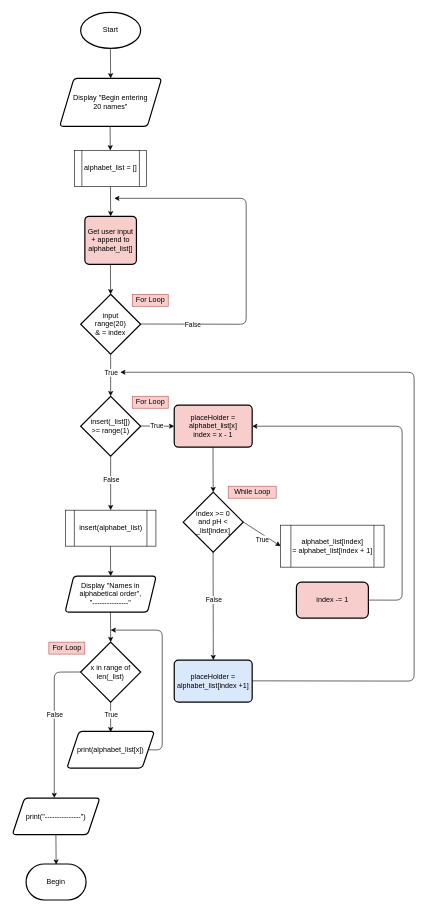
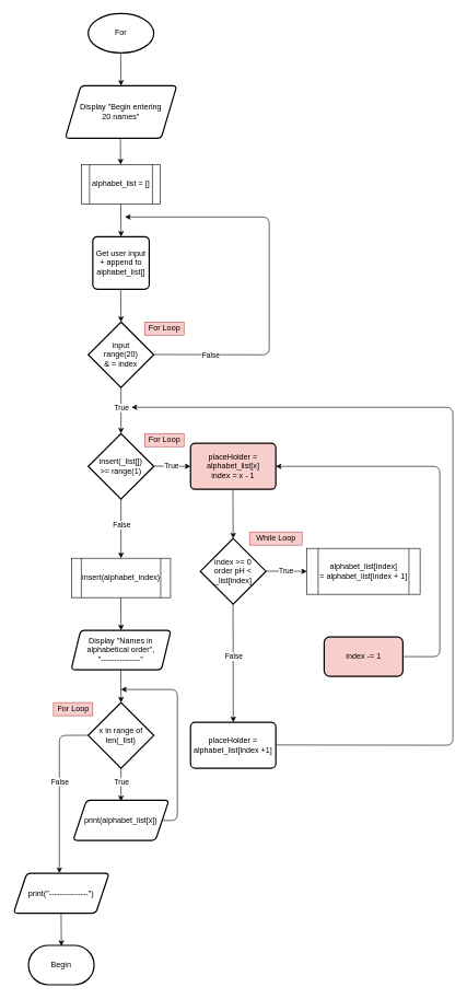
  <mxCell id="0" />
  <mxCell id="1" parent="0" />
- <mxCell id="2" value="Start" style="strokeWidth=2;html=1;shape=mxgraph.flowchart.start_1;whiteSpace=wrap;" vertex="1" parent="1"><mxGeometry x="134" y="20" width="100" height="60" as="geometry" /></mxCell>
+ <mxCell id="2" value="For" style="strokeWidth=2;html=1;shape=mxgraph.flowchart.start_1;whiteSpace=wrap;" vertex="1" parent="1"><mxGeometry x="134" y="20" width="100" height="60" as="geometry" /></mxCell>
  <mxCell id="3" value="" style="endArrow=classic;html=1;" edge="1" parent="1"><mxGeometry width="50" height="50" relative="1" as="geometry"><mxPoint x="183" y="200" as="sourcePoint" /><mxPoint x="183.42" y="250" as="targetPoint" /></mxGeometry></mxCell>
  <mxCell id="4" value="" style="endArrow=classic;html=1;" edge="1" parent="1"><mxGeometry width="50" height="50" relative="1" as="geometry"><mxPoint x="183.66" y="310" as="sourcePoint" /><mxPoint x="184.08" y="360" as="targetPoint" /></mxGeometry></mxCell>
  <mxCell id="5" value="input&lt;br&gt;range(20)&lt;br&gt;&amp;amp; = index" style="strokeWidth=2;html=1;shape=mxgraph.flowchart.decision;whiteSpace=wrap;" vertex="1" parent="1"><mxGeometry x="134" y="490" width="100" height="100" as="geometry" /></mxCell>
  <mxCell id="6" value="" style="endArrow=classic;html=1;" edge="1" parent="1"><mxGeometry width="50" height="50" relative="1" as="geometry"><mxPoint x="184" y="590" as="sourcePoint" /><mxPoint x="184" y="660" as="targetPoint" /></mxGeometry></mxCell>
  <mxCell id="7" value="True" style="edgeLabel;html=1;align=center;verticalAlign=middle;resizable=0;points=[];" vertex="1" connectable="0" parent="6"><mxGeometry x="-0.214" y="1" relative="1" as="geometry"><mxPoint x="-1" y="2.41" as="offset" /></mxGeometry></mxCell>
  <mxCell id="8" value="" style="endArrow=classic;html=1;" edge="1" parent="1"><mxGeometry width="50" height="50" relative="1" as="geometry"><mxPoint x="183.58" y="80" as="sourcePoint" /><mxPoint x="184" y="130" as="targetPoint" /></mxGeometry></mxCell>
  <mxCell id="9" value="Display &quot;Begin entering&lt;br&gt;20 names&quot;" style="shape=parallelogram;html=1;strokeWidth=2;perimeter=parallelogramPerimeter;whiteSpace=wrap;rounded=1;arcSize=12;size=0.14;" vertex="1" parent="1"><mxGeometry x="99" y="130" width="170" height="80" as="geometry" /></mxCell>
  <mxCell id="10" value="" style="endArrow=classic;html=1;" edge="1" parent="1"><mxGeometry width="50" height="50" relative="1" as="geometry"><mxPoint x="234" y="539.58" as="sourcePoint" /><mxPoint x="190" y="330" as="targetPoint" /><Array as="points"><mxPoint x="410" y="540" /><mxPoint x="410" y="330" /></Array></mxGeometry></mxCell>
  <mxCell id="11" value="False" style="edgeLabel;html=1;align=center;verticalAlign=middle;resizable=0;points=[];" vertex="1" connectable="0" parent="10"><mxGeometry x="-0.19" y="-1" relative="1" as="geometry"><mxPoint x="-91" y="69.83" as="offset" /></mxGeometry></mxCell>
- <mxCell id="12" value="Get user input + append to alphabet_list[]" style="rounded=1;whiteSpace=wrap;html=1;absoluteArcSize=1;arcSize=14;strokeWidth=2;fillColor=#f8cecc;" vertex="1" parent="1"><mxGeometry x="141" y="360" width="86" height="80" as="geometry" /></mxCell>
+ <mxCell id="12" value="Get user input + append to alphabet_list[]" style="rounded=1;whiteSpace=wrap;html=1;absoluteArcSize=1;arcSize=14;strokeWidth=2;" vertex="1" parent="1"><mxGeometry x="141" y="360" width="86" height="80" as="geometry" /></mxCell>
  <mxCell id="13" value="" style="endArrow=classic;html=1;" edge="1" parent="1"><mxGeometry width="50" height="50" relative="1" as="geometry"><mxPoint x="183.58" y="440" as="sourcePoint" /><mxPoint x="184" y="490" as="targetPoint" /></mxGeometry></mxCell>
  <mxCell id="14" value="" style="edgeStyle=orthogonalEdgeStyle;rounded=0;orthogonalLoop=1;jettySize=auto;html=1;" edge="1" parent="1" source="16"><mxGeometry relative="1" as="geometry"><mxPoint x="184" y="850" as="targetPoint" /></mxGeometry></mxCell>
  <mxCell id="15" value="False" style="edgeLabel;html=1;align=center;verticalAlign=middle;resizable=0;points=[];" vertex="1" connectable="0" parent="14"><mxGeometry x="-0.304" y="-2" relative="1" as="geometry"><mxPoint x="2" y="8.33" as="offset" /></mxGeometry></mxCell>
  <mxCell id="16" value="insert(_list[])&lt;br&gt;&amp;gt;= range(1)" style="strokeWidth=2;html=1;shape=mxgraph.flowchart.decision;whiteSpace=wrap;direction=south;" vertex="1" parent="1"><mxGeometry x="134" y="660" width="100" height="100" as="geometry" /></mxCell>
  <mxCell id="17" value="" style="endArrow=classic;html=1;entryX=0;entryY=0.5;entryDx=0;entryDy=0;" edge="1" parent="1" target="19"><mxGeometry width="50" height="50" relative="1" as="geometry"><mxPoint x="234" y="709.66" as="sourcePoint" /><mxPoint x="284.42" y="709.66" as="targetPoint" /></mxGeometry></mxCell>
  <mxCell id="18" value="True" style="edgeLabel;html=1;align=center;verticalAlign=middle;resizable=0;points=[];" vertex="1" connectable="0" parent="17"><mxGeometry x="-0.422" y="-1" relative="1" as="geometry"><mxPoint x="10.17" y="-0.76" as="offset" /></mxGeometry></mxCell>
  <mxCell id="19" value="placeHolder = alphabet_list[x]&lt;br&gt;index = x - 1" style="rounded=1;whiteSpace=wrap;html=1;absoluteArcSize=1;arcSize=14;strokeWidth=2;fillColor=#f8cecc;" vertex="1" parent="1"><mxGeometry x="290" y="675" width="130" height="70" as="geometry" /></mxCell>
  <mxCell id="20" value="" style="endArrow=classic;html=1;" edge="1" parent="1"><mxGeometry width="50" height="50" relative="1" as="geometry"><mxPoint x="354.66" y="745" as="sourcePoint" /><mxPoint x="355" y="820" as="targetPoint" /></mxGeometry></mxCell>
- <mxCell id="21" value="index &amp;gt;= 0&lt;br&gt;and pH &amp;lt;&lt;br&gt;_list[index]" style="strokeWidth=2;html=1;shape=mxgraph.flowchart.decision;whiteSpace=wrap;" vertex="1" parent="1"><mxGeometry x="305" y="820" width="100" height="100" as="geometry" /></mxCell>
+ <mxCell id="21" value="index &amp;gt;= 0&lt;br&gt;order pH &amp;lt;&lt;br&gt;_list[index]" style="strokeWidth=2;html=1;shape=mxgraph.flowchart.decision;whiteSpace=wrap;" vertex="1" parent="1"><mxGeometry x="305" y="820" width="100" height="100" as="geometry" /></mxCell>
  <mxCell id="22" value="" style="endArrow=classic;html=1;entryX=0;entryY=0.5;entryDx=0;entryDy=0;" edge="1" parent="1" target="33"><mxGeometry width="50" height="50" relative="1" as="geometry"><mxPoint x="405" y="869.66" as="sourcePoint" /><mxPoint x="460" y="870" as="targetPoint" /></mxGeometry></mxCell>
  <mxCell id="23" value="True" style="edgeLabel;html=1;align=center;verticalAlign=middle;resizable=0;points=[];" vertex="1" connectable="0" parent="22"><mxGeometry x="0.389" y="1" relative="1" as="geometry"><mxPoint x="-12.94" y="1.1" as="offset" /></mxGeometry></mxCell>
  <mxCell id="24" value="" style="endArrow=classic;html=1;" edge="1" parent="1"><mxGeometry width="50" height="50" relative="1" as="geometry"><mxPoint x="354.83" y="920" as="sourcePoint" /><mxPoint x="355.17" y="1100" as="targetPoint" /></mxGeometry></mxCell>
  <mxCell id="25" value="False" style="edgeLabel;html=1;align=center;verticalAlign=middle;resizable=0;points=[];" vertex="1" connectable="0" parent="24"><mxGeometry x="-0.52" y="-1" relative="1" as="geometry"><mxPoint x="1.26" y="36.66" as="offset" /></mxGeometry></mxCell>
  <mxCell id="26" value="index -= 1" style="whiteSpace=wrap;html=1;rounded=1;strokeWidth=2;arcSize=14;fillColor=#f8cecc;" vertex="1" parent="1"><mxGeometry x="493.75" y="970" width="120" height="60" as="geometry" /></mxCell>
- <mxCell id="27" value="placeHolder = alphabet_list[index +1]" style="rounded=1;whiteSpace=wrap;html=1;absoluteArcSize=1;arcSize=14;strokeWidth=2;fillColor=#dae8fc;" vertex="1" parent="1"><mxGeometry x="290" y="1100" width="130" height="70" as="geometry" /></mxCell>
+ <mxCell id="27" value="placeHolder = alphabet_list[index +1]" style="rounded=1;whiteSpace=wrap;html=1;absoluteArcSize=1;arcSize=14;strokeWidth=2;" vertex="1" parent="1"><mxGeometry x="290" y="1100" width="130" height="70" as="geometry" /></mxCell>
  <mxCell id="28" value="" style="endArrow=classic;html=1;" edge="1" parent="1"><mxGeometry width="50" height="50" relative="1" as="geometry"><mxPoint x="420" y="1134.58" as="sourcePoint" /><mxPoint x="200" y="620" as="targetPoint" /><Array as="points"><mxPoint x="690" y="1135" /><mxPoint x="690" y="620" /></Array></mxGeometry></mxCell>
  <mxCell id="29" value="For Loop" style="text;html=1;align=center;verticalAlign=middle;resizable=0;points=[];autosize=1;fillColor=#f8cecc;strokeColor=#b85450;" vertex="1" parent="1"><mxGeometry x="220" y="660" width="60" height="20" as="geometry" /></mxCell>
  <mxCell id="30" value="While Loop" style="text;html=1;align=center;verticalAlign=middle;resizable=0;points=[];autosize=1;fillColor=#f8cecc;strokeColor=#b85450;" vertex="1" parent="1"><mxGeometry x="380" y="810" width="80" height="20" as="geometry" /></mxCell>
  <mxCell id="31" value="For Loop" style="text;html=1;align=center;verticalAlign=middle;resizable=0;points=[];autosize=1;fillColor=#f8cecc;strokeColor=#b85450;" vertex="1" parent="1"><mxGeometry x="220" y="490" width="60" height="20" as="geometry" /></mxCell>
  <mxCell id="32" value="alphabet_list = []" style="shape=process;whiteSpace=wrap;html=1;backgroundOutline=1;" vertex="1" parent="1"><mxGeometry x="124" y="250" width="120" height="60" as="geometry" /></mxCell>
- <mxCell id="33" value="&lt;span&gt;alphabet_list[index]&lt;/span&gt;&lt;br&gt;&lt;span&gt;= alphabet_list[index + 1]&lt;/span&gt;" style="shape=process;whiteSpace=wrap;html=1;backgroundOutline=1;" vertex="1" parent="1"><mxGeometry x="467.5" y="875" width="172.5" height="70" as="geometry" /></mxCell>
+ <mxCell id="33" value="&lt;span&gt;alphabet_list[index]&lt;/span&gt;&lt;br&gt;&lt;span&gt;= alphabet_list[index + 1]&lt;/span&gt;" style="shape=process;whiteSpace=wrap;html=1;backgroundOutline=1;" vertex="1" parent="1"><mxGeometry x="467.5" y="835" width="172.5" height="70" as="geometry" /></mxCell>
  <mxCell id="34" value="" style="endArrow=classic;html=1;entryX=1;entryY=0.5;entryDx=0;entryDy=0;" edge="1" parent="1" target="19"><mxGeometry width="50" height="50" relative="1" as="geometry"><mxPoint x="613.75" y="999.92" as="sourcePoint" /><mxPoint x="680" y="999.92" as="targetPoint" /><Array as="points"><mxPoint x="670" y="1000" /><mxPoint x="670" y="710" /></Array></mxGeometry></mxCell>
- <mxCell id="35" value="insert(alphabet_list)" style="shape=process;whiteSpace=wrap;html=1;backgroundOutline=1;" vertex="1" parent="1"><mxGeometry x="108.5" y="850" width="151" height="60" as="geometry" /></mxCell>
+ <mxCell id="35" value="insert(alphabet_index)" style="shape=process;whiteSpace=wrap;html=1;backgroundOutline=1;" vertex="1" parent="1"><mxGeometry x="108.5" y="850" width="151" height="60" as="geometry" /></mxCell>
  <mxCell id="36" value="" style="endArrow=classic;html=1;" edge="1" parent="1"><mxGeometry width="50" height="50" relative="1" as="geometry"><mxPoint x="183.66" y="910" as="sourcePoint" /><mxPoint x="184.08" y="960" as="targetPoint" /></mxGeometry></mxCell>
  <mxCell id="37" value="Display &quot;Names in&lt;br&gt;alphabetical order&quot;,&lt;br&gt;&quot;---------------&quot;" style="shape=parallelogram;html=1;strokeWidth=2;perimeter=parallelogramPerimeter;whiteSpace=wrap;rounded=1;arcSize=12;size=0.095;" vertex="1" parent="1"><mxGeometry x="108" y="960" width="152" height="60" as="geometry" /></mxCell>
  <mxCell id="38" value="" style="endArrow=classic;html=1;" edge="1" parent="1"><mxGeometry width="50" height="50" relative="1" as="geometry"><mxPoint x="183.66" y="1020" as="sourcePoint" /><mxPoint x="184.08" y="1070" as="targetPoint" /></mxGeometry></mxCell>
  <mxCell id="39" value="x in range of&lt;br&gt;len(_list)" style="strokeWidth=2;html=1;shape=mxgraph.flowchart.decision;whiteSpace=wrap;direction=south;" vertex="1" parent="1"><mxGeometry x="134" y="1070" width="100" height="100" as="geometry" /></mxCell>
  <mxCell id="40" value="For Loop" style="text;html=1;align=center;verticalAlign=middle;resizable=0;points=[];autosize=1;fillColor=#f8cecc;strokeColor=#b85450;" vertex="1" parent="1"><mxGeometry x="81" y="1070" width="60" height="20" as="geometry" /></mxCell>
  <mxCell id="41" value="" style="endArrow=classic;html=1;" edge="1" parent="1"><mxGeometry width="50" height="50" relative="1" as="geometry"><mxPoint x="183.97" y="1170" as="sourcePoint" /><mxPoint x="183.97" y="1220.34" as="targetPoint" /></mxGeometry></mxCell>
  <mxCell id="42" value="True" style="edgeLabel;html=1;align=center;verticalAlign=middle;resizable=0;points=[];" vertex="1" connectable="0" parent="41"><mxGeometry x="-0.363" y="-1" relative="1" as="geometry"><mxPoint x="1.03" y="4.14" as="offset" /></mxGeometry></mxCell>
  <mxCell id="43" value="print(alphabet_list[x])" style="shape=parallelogram;html=1;strokeWidth=2;perimeter=parallelogramPerimeter;whiteSpace=wrap;rounded=1;arcSize=12;size=0.14;" vertex="1" parent="1"><mxGeometry x="111" y="1219" width="146" height="61" as="geometry" /></mxCell>
  <mxCell id="44" value="" style="endArrow=classic;html=1;" edge="1" parent="1"><mxGeometry width="50" height="50" relative="1" as="geometry"><mxPoint x="134" y="1119.83" as="sourcePoint" /><mxPoint x="90" y="1330" as="targetPoint" /><Array as="points"><mxPoint x="90" y="1120" /></Array></mxGeometry></mxCell>
  <mxCell id="45" value="False" style="edgeLabel;html=1;align=center;verticalAlign=middle;resizable=0;points=[];" vertex="1" connectable="0" parent="44"><mxGeometry x="-0.252" relative="1" as="geometry"><mxPoint y="19.14" as="offset" /></mxGeometry></mxCell>
  <mxCell id="46" value="" style="endArrow=classic;html=1;exitX=1;exitY=0.5;exitDx=0;exitDy=0;" edge="1" parent="1" source="43"><mxGeometry width="50" height="50" relative="1" as="geometry"><mxPoint x="254.58" y="1249.21" as="sourcePoint" /><mxPoint x="184" y="1050" as="targetPoint" /><Array as="points"><mxPoint x="270" y="1250" /><mxPoint x="270" y="1050" /></Array></mxGeometry></mxCell>
  <mxCell id="47" value="print(&quot;---------------&quot;)" style="shape=parallelogram;html=1;strokeWidth=2;perimeter=parallelogramPerimeter;whiteSpace=wrap;rounded=1;arcSize=12;size=0.14;" vertex="1" parent="1"><mxGeometry x="20" y="1330" width="146" height="61" as="geometry" /></mxCell>
  <mxCell id="48" value="" style="endArrow=classic;html=1;" edge="1" parent="1"><mxGeometry width="50" height="50" relative="1" as="geometry"><mxPoint x="92.71" y="1391" as="sourcePoint" /><mxPoint x="93.13" y="1441" as="targetPoint" /></mxGeometry></mxCell>
  <mxCell id="49" value="Begin" style="strokeWidth=2;html=1;shape=mxgraph.flowchart.terminator;whiteSpace=wrap;" vertex="1" parent="1"><mxGeometry x="43" y="1440" width="100" height="60" as="geometry" /></mxCell>
